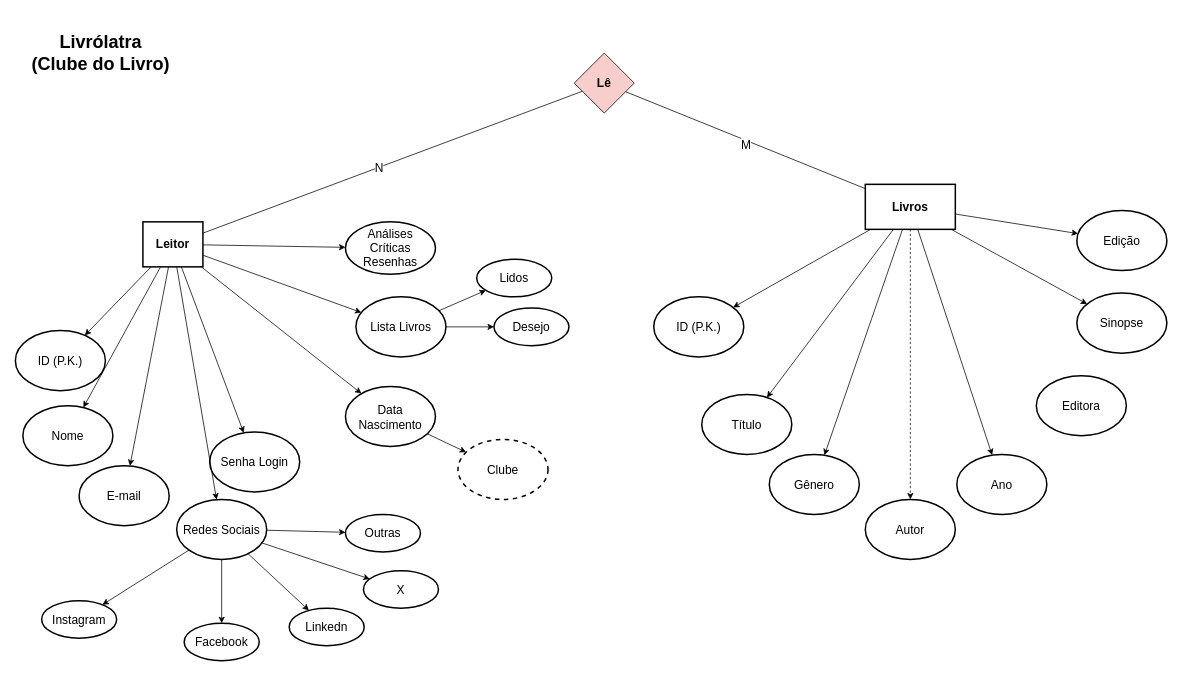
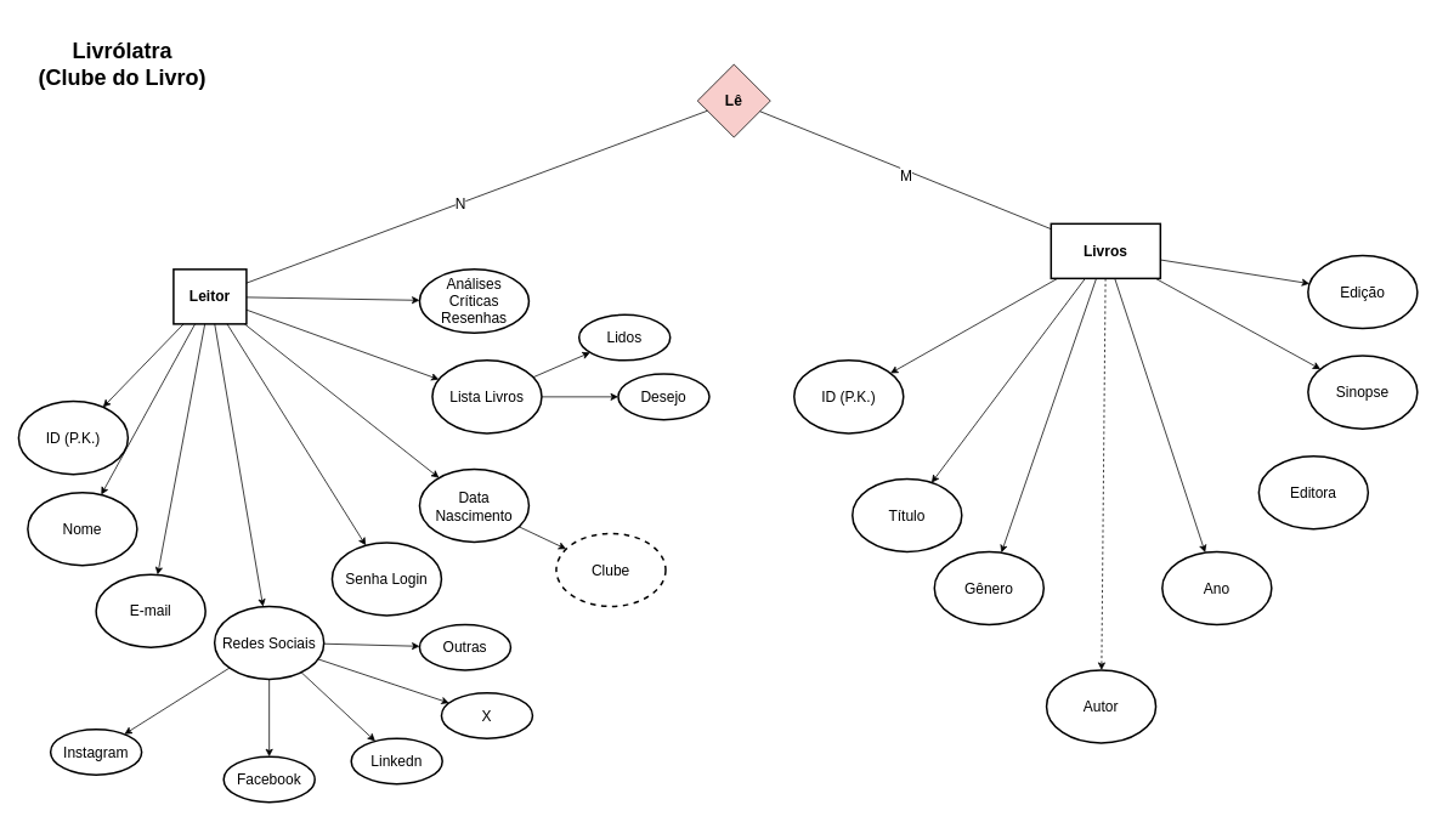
  <mxCell id="0" />
  <mxCell id="1" parent="0" />
  <mxCell id="2" value="&lt;b&gt;&lt;font style=&quot;font-size: 24px;&quot;&gt;Livrólatra (Clube do Livro)&lt;/font&gt;&lt;/b&gt;" style="text;html=1;strokeColor=none;fillColor=none;align=center;verticalAlign=middle;whiteSpace=wrap;rounded=0;" parent="1" vertex="1"><mxGeometry x="39" y="20" width="190" height="100" as="geometry" /></mxCell>
  <mxCell id="3" value="&lt;span style=&quot;font-size: 16px;&quot;&gt;ID (P.K.)&lt;/span&gt;" style="ellipse;whiteSpace=wrap;html=1;strokeColor=default;strokeWidth=2;fillColor=none;" parent="1" vertex="1"><mxGeometry x="20" y="440" width="120" height="80" as="geometry" /></mxCell>
  <mxCell id="4" value="&lt;span style=&quot;font-size: 16px;&quot;&gt;Nome&lt;/span&gt;" style="ellipse;whiteSpace=wrap;html=1;strokeColor=default;strokeWidth=2;fillColor=none;" parent="1" vertex="1"><mxGeometry x="30" y="540" width="120" height="80" as="geometry" /></mxCell>
  <mxCell id="5" value="&lt;span style=&quot;font-size: 16px;&quot;&gt;Data Nascimento&lt;br&gt;&lt;/span&gt;" style="ellipse;whiteSpace=wrap;html=1;strokeColor=default;strokeWidth=2;fillColor=none;" parent="1" vertex="1"><mxGeometry x="460" y="514.5" width="120" height="80" as="geometry" /></mxCell>
- <mxCell id="6" value="&lt;span style=&quot;font-size: 16px;&quot;&gt;E-mail&lt;/span&gt;" style="ellipse;whiteSpace=wrap;html=1;strokeColor=default;strokeWidth=2;fillColor=none;" parent="1" vertex="1"><mxGeometry x="105" y="620" width="120" height="80" as="geometry" /></mxCell>
+ <mxCell id="6" value="&lt;span style=&quot;font-size: 16px;&quot;&gt;E-mail&lt;/span&gt;" style="ellipse;whiteSpace=wrap;html=1;strokeColor=default;strokeWidth=2;fillColor=none;" parent="1" vertex="1"><mxGeometry x="105" y="630" width="120" height="80" as="geometry" /></mxCell>
  <mxCell id="7" value="&lt;span style=&quot;font-size: 16px;&quot;&gt;Redes Sociais&lt;/span&gt;" style="ellipse;whiteSpace=wrap;html=1;strokeColor=default;strokeWidth=2;fillColor=none;" parent="1" vertex="1"><mxGeometry x="235" y="665" width="120" height="80" as="geometry" /></mxCell>
- <mxCell id="8" value="&lt;span style=&quot;font-size: 16px;&quot;&gt;Senha Login&lt;/span&gt;" style="ellipse;whiteSpace=wrap;html=1;strokeColor=default;strokeWidth=2;fillColor=none;" parent="1" vertex="1"><mxGeometry x="279" y="575" width="120" height="80" as="geometry" /></mxCell>
+ <mxCell id="8" value="&lt;span style=&quot;font-size: 16px;&quot;&gt;Senha Login&lt;/span&gt;" style="ellipse;whiteSpace=wrap;html=1;strokeColor=default;strokeWidth=2;fillColor=none;" parent="1" vertex="1"><mxGeometry x="364" y="595" width="120" height="80" as="geometry" /></mxCell>
  <mxCell id="9" value="&lt;span style=&quot;font-size: 16px;&quot;&gt;Clube&lt;br&gt;&lt;/span&gt;" style="ellipse;whiteSpace=wrap;html=1;strokeColor=default;strokeWidth=2;fillColor=none;dashed=1;" parent="1" vertex="1"><mxGeometry x="610" y="585" width="120" height="80" as="geometry" /></mxCell>
  <mxCell id="10" value="&lt;span style=&quot;font-size: 16px;&quot;&gt;Instagram&lt;br&gt;&lt;/span&gt;" style="ellipse;whiteSpace=wrap;html=1;strokeColor=default;strokeWidth=2;fillColor=none;" parent="1" vertex="1"><mxGeometry x="55" y="800" width="100" height="50" as="geometry" /></mxCell>
  <mxCell id="11" value="&lt;span style=&quot;font-size: 16px;&quot;&gt;Facebook&lt;br&gt;&lt;/span&gt;" style="ellipse;whiteSpace=wrap;html=1;strokeColor=default;strokeWidth=2;fillColor=none;" parent="1" vertex="1"><mxGeometry x="245" y="830" width="100" height="50" as="geometry" /></mxCell>
  <mxCell id="12" value="&lt;span style=&quot;font-size: 16px;&quot;&gt;Outras&lt;br&gt;&lt;/span&gt;" style="ellipse;whiteSpace=wrap;html=1;strokeColor=default;strokeWidth=2;fillColor=none;" parent="1" vertex="1"><mxGeometry x="460" y="685" width="100" height="50" as="geometry" /></mxCell>
  <mxCell id="13" value="&lt;span style=&quot;font-size: 16px;&quot;&gt;Linkedn&lt;br&gt;&lt;/span&gt;" style="ellipse;whiteSpace=wrap;html=1;strokeColor=default;strokeWidth=2;fillColor=none;" parent="1" vertex="1"><mxGeometry x="385" y="810" width="100" height="50" as="geometry" /></mxCell>
  <mxCell id="14" value="&lt;span style=&quot;font-size: 16px;&quot;&gt;X&lt;br&gt;&lt;/span&gt;" style="ellipse;whiteSpace=wrap;html=1;strokeColor=default;strokeWidth=2;fillColor=none;" parent="1" vertex="1"><mxGeometry x="484" y="760" width="100" height="50" as="geometry" /></mxCell>
  <mxCell id="15" value="&lt;b&gt;&lt;font style=&quot;font-size: 16px;&quot;&gt;Leitor&lt;/font&gt;&lt;/b&gt;" style="rounded=0;whiteSpace=wrap;html=1;fillColor=none;strokeWidth=2;" parent="1" vertex="1"><mxGeometry x="190" y="295" width="80" height="60" as="geometry" /></mxCell>
  <mxCell id="16" value="&lt;b&gt;&lt;font style=&quot;font-size: 16px;&quot;&gt;Livros&lt;/font&gt;&lt;/b&gt;" style="rounded=0;whiteSpace=wrap;html=1;fillColor=none;strokeWidth=2;" parent="1" vertex="1"><mxGeometry x="1153" y="245" width="120" height="60" as="geometry" /></mxCell>
  <mxCell id="17" value="&lt;span style=&quot;font-size: 16px;&quot;&gt;ID (P.K.)&lt;/span&gt;" style="ellipse;whiteSpace=wrap;html=1;strokeColor=default;strokeWidth=2;fillColor=none;" parent="1" vertex="1"><mxGeometry x="871" y="395" width="120" height="80" as="geometry" /></mxCell>
  <mxCell id="18" value="&lt;span style=&quot;font-size: 16px;&quot;&gt;Título&lt;/span&gt;" style="ellipse;whiteSpace=wrap;html=1;strokeColor=default;strokeWidth=2;fillColor=none;" parent="1" vertex="1"><mxGeometry x="935" y="525" width="120" height="80" as="geometry" /></mxCell>
- <mxCell id="19" value="&lt;span style=&quot;font-size: 16px;&quot;&gt;Autor&lt;/span&gt;" style="ellipse;whiteSpace=wrap;html=1;strokeColor=default;strokeWidth=2;fillColor=none;" parent="1" vertex="1"><mxGeometry x="1153" y="665" width="120" height="80" as="geometry" /></mxCell>
+ <mxCell id="19" value="&lt;span style=&quot;font-size: 16px;&quot;&gt;Autor&lt;/span&gt;" style="ellipse;whiteSpace=wrap;html=1;strokeColor=default;strokeWidth=2;fillColor=none;" parent="1" vertex="1"><mxGeometry x="1148" y="735" width="120" height="80" as="geometry" /></mxCell>
  <mxCell id="20" value="&lt;span style=&quot;font-size: 16px;&quot;&gt;Ano&lt;/span&gt;" style="ellipse;whiteSpace=wrap;html=1;strokeColor=default;strokeWidth=2;fillColor=none;" parent="1" vertex="1"><mxGeometry x="1275" y="605" width="120" height="80" as="geometry" /></mxCell>
  <mxCell id="21" value="&lt;span style=&quot;font-size: 16px;&quot;&gt;Editora&lt;/span&gt;" style="ellipse;whiteSpace=wrap;html=1;strokeColor=default;strokeWidth=2;fillColor=none;" parent="1" vertex="1"><mxGeometry x="1381" y="500" width="120" height="80" as="geometry" /></mxCell>
  <mxCell id="22" value="&lt;span style=&quot;font-size: 16px;&quot;&gt;Sinopse&lt;/span&gt;" style="ellipse;whiteSpace=wrap;html=1;strokeColor=default;strokeWidth=2;fillColor=none;" parent="1" vertex="1"><mxGeometry x="1435" y="390" width="120" height="80" as="geometry" /></mxCell>
  <mxCell id="23" value="&lt;span style=&quot;font-size: 16px;&quot;&gt;Análises&lt;br&gt;Críticas&lt;br&gt;Resenhas&lt;/span&gt;" style="ellipse;whiteSpace=wrap;html=1;strokeColor=default;strokeWidth=2;fillColor=none;" parent="1" vertex="1"><mxGeometry x="460" y="295" width="120" height="70" as="geometry" /></mxCell>
  <mxCell id="24" value="&lt;span style=&quot;font-size: 16px;&quot;&gt;Lista Livros&lt;/span&gt;" style="ellipse;whiteSpace=wrap;html=1;strokeColor=default;strokeWidth=2;fillColor=none;" parent="1" vertex="1"><mxGeometry x="474" y="395" width="120" height="80" as="geometry" /></mxCell>
  <mxCell id="25" value="&lt;span style=&quot;font-size: 16px;&quot;&gt;Gênero&lt;/span&gt;" style="ellipse;whiteSpace=wrap;html=1;strokeColor=default;strokeWidth=2;fillColor=none;" parent="1" vertex="1"><mxGeometry x="1025" y="605" width="120" height="80" as="geometry" /></mxCell>
  <mxCell id="26" value="&lt;span style=&quot;font-size: 16px;&quot;&gt;Edição&lt;/span&gt;" style="ellipse;whiteSpace=wrap;html=1;strokeColor=default;strokeWidth=2;fillColor=none;" parent="1" vertex="1"><mxGeometry x="1435" y="280" width="120" height="80" as="geometry" /></mxCell>
  <mxCell id="27" value="&lt;span style=&quot;font-size: 16px;&quot;&gt;Lidos&lt;br&gt;&lt;/span&gt;" style="ellipse;whiteSpace=wrap;html=1;strokeColor=default;strokeWidth=2;fillColor=none;" parent="1" vertex="1"><mxGeometry x="635" y="345" width="100" height="50" as="geometry" /></mxCell>
- <mxCell id="28" value="&lt;span style=&quot;font-size: 16px;&quot;&gt;Desejo&lt;br&gt;&lt;/span&gt;" style="ellipse;whiteSpace=wrap;html=1;strokeColor=default;strokeWidth=2;fillColor=none;" parent="1" vertex="1"><mxGeometry x="658" y="410" width="100" height="50" as="geometry" /></mxCell>
+ <mxCell id="28" value="&lt;span style=&quot;font-size: 16px;&quot;&gt;Desejo&lt;br&gt;&lt;/span&gt;" style="ellipse;whiteSpace=wrap;html=1;strokeColor=default;strokeWidth=2;fillColor=none;" parent="1" vertex="1"><mxGeometry x="678" y="410" width="100" height="50" as="geometry" /></mxCell>
  <mxCell id="29" value="" style="endArrow=classic;html=1;rounded=0;" edge="1" parent="1" source="16" target="17"><mxGeometry width="50" height="50" relative="1" as="geometry"><mxPoint x="1151" y="655" as="sourcePoint" /><mxPoint x="1201" y="605" as="targetPoint" /></mxGeometry></mxCell>
  <mxCell id="30" value="" style="endArrow=classic;html=1;rounded=0;" edge="1" parent="1" source="16" target="18"><mxGeometry width="50" height="50" relative="1" as="geometry"><mxPoint x="1170" y="315" as="sourcePoint" /><mxPoint x="987" y="419" as="targetPoint" /></mxGeometry></mxCell>
  <mxCell id="31" value="" style="endArrow=classic;html=1;rounded=0;" edge="1" parent="1" source="16" target="25"><mxGeometry width="50" height="50" relative="1" as="geometry"><mxPoint x="1180" y="325" as="sourcePoint" /><mxPoint x="997" y="429" as="targetPoint" /></mxGeometry></mxCell>
  <mxCell id="32" value="" style="endArrow=classic;html=1;rounded=0;dashed=1;" edge="1" parent="1" source="16" target="19"><mxGeometry width="50" height="50" relative="1" as="geometry"><mxPoint x="1190" y="335" as="sourcePoint" /><mxPoint x="1007" y="439" as="targetPoint" /></mxGeometry></mxCell>
  <mxCell id="33" value="" style="endArrow=classic;html=1;rounded=0;" edge="1" parent="1" source="16" target="20"><mxGeometry width="50" height="50" relative="1" as="geometry"><mxPoint x="1200" y="345" as="sourcePoint" /><mxPoint x="1017" y="449" as="targetPoint" /></mxGeometry></mxCell>
  <mxCell id="34" value="" style="endArrow=classic;html=1;rounded=0;" edge="1" parent="1" source="16" target="22"><mxGeometry width="50" height="50" relative="1" as="geometry"><mxPoint x="1220" y="365" as="sourcePoint" /><mxPoint x="1037" y="469" as="targetPoint" /></mxGeometry></mxCell>
  <mxCell id="35" value="" style="endArrow=classic;html=1;rounded=0;" edge="1" parent="1" source="16" target="26"><mxGeometry width="50" height="50" relative="1" as="geometry"><mxPoint x="1230" y="375" as="sourcePoint" /><mxPoint x="1047" y="479" as="targetPoint" /></mxGeometry></mxCell>
  <mxCell id="36" value="" style="endArrow=classic;html=1;rounded=0;" edge="1" parent="1" source="7" target="10"><mxGeometry width="50" height="50" relative="1" as="geometry"><mxPoint x="515" y="915" as="sourcePoint" /><mxPoint x="332" y="1019" as="targetPoint" /></mxGeometry></mxCell>
  <mxCell id="37" value="" style="endArrow=classic;html=1;rounded=0;" edge="1" parent="1" source="7" target="11"><mxGeometry width="50" height="50" relative="1" as="geometry"><mxPoint x="525" y="925" as="sourcePoint" /><mxPoint x="342" y="1029" as="targetPoint" /></mxGeometry></mxCell>
  <mxCell id="38" value="" style="endArrow=classic;html=1;rounded=0;" edge="1" parent="1" source="7" target="13"><mxGeometry width="50" height="50" relative="1" as="geometry"><mxPoint x="535" y="935" as="sourcePoint" /><mxPoint x="352" y="1039" as="targetPoint" /></mxGeometry></mxCell>
  <mxCell id="39" value="" style="endArrow=classic;html=1;rounded=0;" edge="1" parent="1" source="7" target="14"><mxGeometry width="50" height="50" relative="1" as="geometry"><mxPoint x="545" y="945" as="sourcePoint" /><mxPoint x="362" y="1049" as="targetPoint" /></mxGeometry></mxCell>
  <mxCell id="40" value="" style="endArrow=classic;html=1;rounded=0;" edge="1" parent="1" source="7" target="12"><mxGeometry width="50" height="50" relative="1" as="geometry"><mxPoint x="555" y="955" as="sourcePoint" /><mxPoint x="372" y="1059" as="targetPoint" /></mxGeometry></mxCell>
  <mxCell id="41" value="" style="endArrow=classic;html=1;rounded=0;" edge="1" parent="1" source="5" target="9"><mxGeometry width="50" height="50" relative="1" as="geometry"><mxPoint x="550" y="955" as="sourcePoint" /><mxPoint x="665" y="715" as="targetPoint" /></mxGeometry></mxCell>
  <mxCell id="42" value="" style="endArrow=classic;html=1;rounded=0;" edge="1" parent="1" source="24" target="27"><mxGeometry width="50" height="50" relative="1" as="geometry"><mxPoint x="560" y="965" as="sourcePoint" /><mxPoint x="377" y="1069" as="targetPoint" /></mxGeometry></mxCell>
  <mxCell id="43" value="" style="endArrow=classic;html=1;rounded=0;" edge="1" parent="1" source="24" target="28"><mxGeometry width="50" height="50" relative="1" as="geometry"><mxPoint x="570" y="975" as="sourcePoint" /><mxPoint x="387" y="1079" as="targetPoint" /></mxGeometry></mxCell>
  <mxCell id="44" value="" style="endArrow=classic;html=1;rounded=0;" edge="1" parent="1" source="15" target="3"><mxGeometry width="50" height="50" relative="1" as="geometry"><mxPoint x="590" y="995" as="sourcePoint" /><mxPoint x="407" y="1099" as="targetPoint" /></mxGeometry></mxCell>
  <mxCell id="45" value="" style="endArrow=classic;html=1;rounded=0;" edge="1" parent="1" source="15" target="4"><mxGeometry width="50" height="50" relative="1" as="geometry"><mxPoint x="600" y="1005" as="sourcePoint" /><mxPoint x="417" y="1109" as="targetPoint" /></mxGeometry></mxCell>
  <mxCell id="46" value="" style="endArrow=classic;html=1;rounded=0;" edge="1" parent="1" source="15" target="6"><mxGeometry width="50" height="50" relative="1" as="geometry"><mxPoint x="610" y="1015" as="sourcePoint" /><mxPoint x="427" y="1119" as="targetPoint" /></mxGeometry></mxCell>
  <mxCell id="47" value="" style="endArrow=classic;html=1;rounded=0;" edge="1" parent="1" source="15" target="7"><mxGeometry width="50" height="50" relative="1" as="geometry"><mxPoint x="620" y="1025" as="sourcePoint" /><mxPoint x="437" y="1129" as="targetPoint" /></mxGeometry></mxCell>
  <mxCell id="48" value="" style="endArrow=classic;html=1;rounded=0;" edge="1" parent="1" source="15" target="8"><mxGeometry width="50" height="50" relative="1" as="geometry"><mxPoint x="630" y="1035" as="sourcePoint" /><mxPoint x="447" y="1139" as="targetPoint" /></mxGeometry></mxCell>
  <mxCell id="49" value="" style="endArrow=classic;html=1;rounded=0;" edge="1" parent="1" source="15" target="5"><mxGeometry width="50" height="50" relative="1" as="geometry"><mxPoint x="640" y="1045" as="sourcePoint" /><mxPoint x="457" y="1149" as="targetPoint" /></mxGeometry></mxCell>
  <mxCell id="50" value="" style="endArrow=classic;html=1;rounded=0;" edge="1" parent="1" source="15" target="24"><mxGeometry width="50" height="50" relative="1" as="geometry"><mxPoint x="650" y="1055" as="sourcePoint" /><mxPoint x="467" y="1159" as="targetPoint" /></mxGeometry></mxCell>
  <mxCell id="51" value="" style="endArrow=classic;html=1;rounded=0;" edge="1" parent="1" source="15" target="23"><mxGeometry width="50" height="50" relative="1" as="geometry"><mxPoint x="660" y="1065" as="sourcePoint" /><mxPoint x="477" y="1169" as="targetPoint" /></mxGeometry></mxCell>
  <mxCell id="52" value="&lt;b&gt;&lt;font style=&quot;font-size: 16px;&quot;&gt;Lê&lt;/font&gt;&lt;/b&gt;" style="rhombus;whiteSpace=wrap;html=1;fillColor=#f8cecc;" vertex="1" parent="1"><mxGeometry x="765" y="70" width="80" height="80" as="geometry" /></mxCell>
  <mxCell id="53" value="" style="endArrow=none;html=1;rounded=0;" edge="1" parent="1" source="52" target="16"><mxGeometry width="50" height="50" relative="1" as="geometry"><mxPoint x="715" y="580" as="sourcePoint" /><mxPoint x="765" y="530" as="targetPoint" /></mxGeometry></mxCell>
  <mxCell id="54" value="&lt;font style=&quot;font-size: 16px;&quot;&gt;M&lt;/font&gt;" style="edgeLabel;html=1;align=center;verticalAlign=middle;resizable=0;points=[];" vertex="1" connectable="0" parent="53"><mxGeometry x="0.015" y="-5" relative="1" as="geometry"><mxPoint as="offset" /></mxGeometry></mxCell>
  <mxCell id="55" value="" style="endArrow=none;html=1;rounded=0;" edge="1" parent="1" source="15" target="52"><mxGeometry width="50" height="50" relative="1" as="geometry"><mxPoint x="715" y="580" as="sourcePoint" /><mxPoint x="765" y="530" as="targetPoint" /></mxGeometry></mxCell>
  <mxCell id="56" value="&lt;font style=&quot;font-size: 16px;&quot;&gt;N&lt;/font&gt;" style="edgeLabel;html=1;align=center;verticalAlign=middle;resizable=0;points=[];" vertex="1" connectable="0" parent="55"><mxGeometry x="-0.077" relative="1" as="geometry"><mxPoint x="1" as="offset" /></mxGeometry></mxCell>
